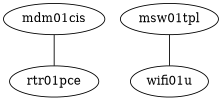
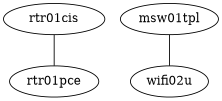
  graph {
-   mdm01cis
+   mdm01cis [label=rtr01cis]
    rtr01pce
    msw01tpl
-   wifi01u
+   wifi01u [label=wifi02u]
    mdm01cis -- rtr01pce
    msw01tpl -- wifi01u
  }
